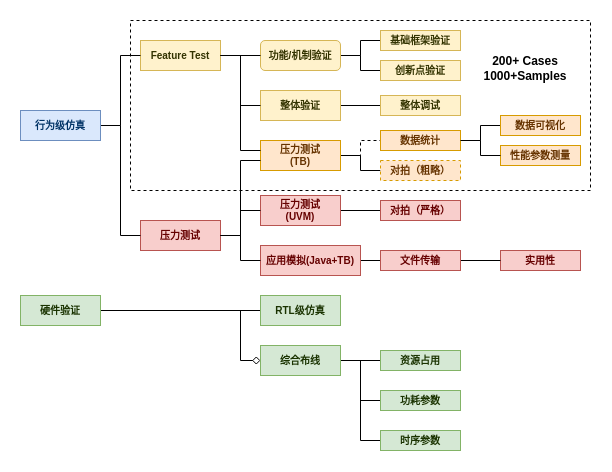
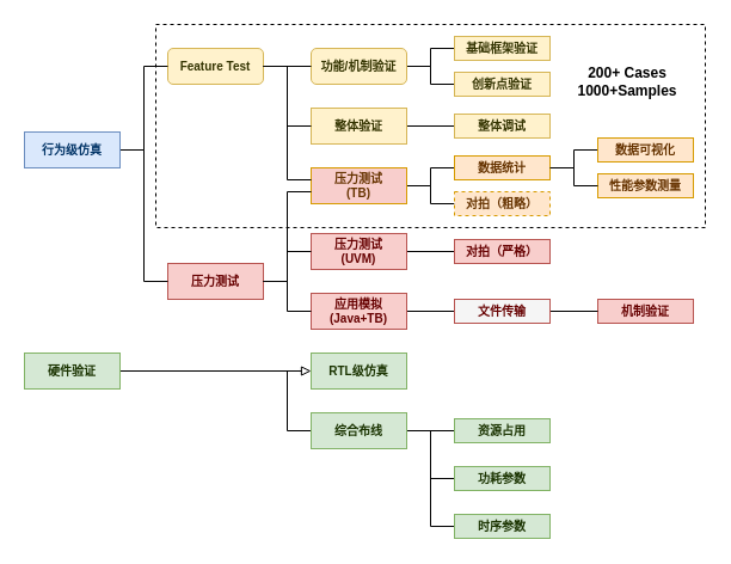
  <mxCell id="0" />
  <mxCell id="1" parent="0" />
  <mxCell id="2" value="" style="rounded=0;whiteSpace=wrap;html=1;dashed=1;" parent="1" vertex="1"><mxGeometry x="130" y="20" width="460" height="170" as="geometry" /></mxCell>
- <mxCell id="3" value="Feature Test" style="rounded=0;whiteSpace=wrap;html=1;fontSize=10;fontStyle=1;fillColor=#fff2cc;strokeColor=#d6b656;fontColor=#333300;" parent="1" vertex="1"><mxGeometry x="140" y="40" width="80" height="30" as="geometry" /></mxCell>
+ <mxCell id="3" value="Feature Test" style="whiteSpace=wrap;html=1;fontSize=10;fontStyle=1;fillColor=#fff2cc;strokeColor=#d6b656;fontColor=#333300;rounded=1;" parent="1" vertex="1"><mxGeometry x="140" y="40" width="80" height="30" as="geometry" /></mxCell>
  <mxCell id="4" style="edgeStyle=orthogonalEdgeStyle;rounded=0;orthogonalLoop=1;jettySize=auto;html=1;exitX=1;exitY=0.5;exitDx=0;exitDy=0;entryX=0;entryY=0.5;entryDx=0;entryDy=0;endArrow=none;endFill=0;fontColor=#333300;" parent="1" source="6" target="26" edge="1"><mxGeometry relative="1" as="geometry" /></mxCell>
  <mxCell id="5" style="edgeStyle=orthogonalEdgeStyle;rounded=0;orthogonalLoop=1;jettySize=auto;html=1;exitX=1;exitY=0.5;exitDx=0;exitDy=0;entryX=0;entryY=0.5;entryDx=0;entryDy=0;endArrow=none;endFill=0;fontColor=#333300;" parent="1" source="6" target="27" edge="1"><mxGeometry relative="1" as="geometry" /></mxCell>
  <mxCell id="6" value="功能/机制验证" style="whiteSpace=wrap;html=1;fontSize=10;fontStyle=1;fillColor=#fff2cc;strokeColor=#d6b656;fontColor=#333300;rounded=1;" parent="1" vertex="1"><mxGeometry x="260" y="40" width="80" height="30" as="geometry" /></mxCell>
  <mxCell id="7" style="edgeStyle=orthogonalEdgeStyle;rounded=0;orthogonalLoop=1;jettySize=auto;html=1;exitX=1;exitY=0.5;exitDx=0;exitDy=0;entryX=0;entryY=0.5;entryDx=0;entryDy=0;endArrow=none;endFill=0;fontColor=#333300;" parent="1" source="8" target="28" edge="1"><mxGeometry relative="1" as="geometry" /></mxCell>
  <mxCell id="8" value="整体验证" style="rounded=0;whiteSpace=wrap;html=1;fontSize=10;fontStyle=1;fillColor=#fff2cc;strokeColor=#d6b656;fontColor=#333300;" parent="1" vertex="1"><mxGeometry x="260" y="90" width="80" height="30" as="geometry" /></mxCell>
- <mxCell id="9" style="edgeStyle=orthogonalEdgeStyle;rounded=0;orthogonalLoop=1;jettySize=auto;html=1;exitX=1;exitY=0.5;exitDx=0;exitDy=0;entryX=0;entryY=0.5;entryDx=0;entryDy=0;endArrow=none;endFill=0;fontColor=#663300;dashed=1;" parent="1" source="11" target="24" edge="1"><mxGeometry relative="1" as="geometry" /></mxCell>
+ <mxCell id="9" style="edgeStyle=orthogonalEdgeStyle;rounded=0;orthogonalLoop=1;jettySize=auto;html=1;exitX=1;exitY=0.5;exitDx=0;exitDy=0;entryX=0;entryY=0.5;entryDx=0;entryDy=0;endArrow=none;endFill=0;fontColor=#663300;" parent="1" source="11" target="24" edge="1"><mxGeometry relative="1" as="geometry" /></mxCell>
  <mxCell id="10" style="edgeStyle=orthogonalEdgeStyle;rounded=0;orthogonalLoop=1;jettySize=auto;html=1;exitX=1;exitY=0.5;exitDx=0;exitDy=0;entryX=0;entryY=0.5;entryDx=0;entryDy=0;endArrow=none;endFill=0;fontColor=#663300;" parent="1" source="11" target="29" edge="1"><mxGeometry relative="1" as="geometry" /></mxCell>
- <mxCell id="11" value="压力测试&lt;br&gt;(TB)" style="rounded=0;whiteSpace=wrap;html=1;fontSize=10;fontStyle=1;fillColor=#ffe6cc;strokeColor=#d79b00;fontColor=#663300;" parent="1" vertex="1"><mxGeometry x="260" y="140" width="80" height="30" as="geometry" /></mxCell>
+ <mxCell id="11" value="压力测试&lt;br&gt;(TB)" style="rounded=0;whiteSpace=wrap;html=1;fontSize=10;fontStyle=1;fillColor=#f8cecc;strokeColor=#d79b00;fontColor=#663300;" parent="1" vertex="1"><mxGeometry x="260" y="140" width="80" height="30" as="geometry" /></mxCell>
  <mxCell id="12" value="压力测试" style="rounded=0;whiteSpace=wrap;html=1;fontSize=10;fontStyle=1;fillColor=#f8cecc;strokeColor=#b85450;fontColor=#660000;" parent="1" vertex="1"><mxGeometry x="140" y="220" width="80" height="30" as="geometry" /></mxCell>
  <mxCell id="13" style="edgeStyle=orthogonalEdgeStyle;rounded=0;orthogonalLoop=1;jettySize=auto;html=1;exitX=1;exitY=0.5;exitDx=0;exitDy=0;entryX=0;entryY=0.5;entryDx=0;entryDy=0;endArrow=none;endFill=0;fontColor=#660000;" parent="1" source="14" target="25" edge="1"><mxGeometry relative="1" as="geometry" /></mxCell>
  <mxCell id="14" value="压力测试&lt;br&gt;(UVM)" style="rounded=0;whiteSpace=wrap;html=1;fontSize=10;fontStyle=1;fillColor=#f8cecc;strokeColor=#b85450;fontColor=#660000;" parent="1" vertex="1"><mxGeometry x="260" y="195" width="80" height="30" as="geometry" /></mxCell>
  <mxCell id="15" style="edgeStyle=orthogonalEdgeStyle;rounded=0;orthogonalLoop=1;jettySize=auto;html=1;exitX=1;exitY=0.5;exitDx=0;exitDy=0;endArrow=none;endFill=0;entryX=0;entryY=0.5;entryDx=0;entryDy=0;fontColor=#660000;" parent="1" source="16" target="47" edge="1"><mxGeometry relative="1" as="geometry"><mxPoint x="370" y="240" as="targetPoint" /></mxGeometry></mxCell>
- <mxCell id="16" value="应用模拟(Java+TB)" style="rounded=0;whiteSpace=wrap;html=1;fontSize=10;fontStyle=1;fillColor=#f8cecc;strokeColor=#b85450;fontColor=#660000;" parent="1" vertex="1"><mxGeometry x="260" y="245" width="100" height="30" as="geometry" /></mxCell>
+ <mxCell id="16" value="应用模拟(Java+TB)" style="rounded=0;whiteSpace=wrap;html=1;fontSize=10;fontStyle=1;fillColor=#f8cecc;strokeColor=#b85450;fontColor=#660000;" parent="1" vertex="1"><mxGeometry x="260" y="245" width="80" height="30" as="geometry" /></mxCell>
  <mxCell id="17" value="" style="endArrow=none;html=1;rounded=0;entryX=0;entryY=0.5;entryDx=0;entryDy=0;exitX=1;exitY=0.5;exitDx=0;exitDy=0;fontColor=#333300;" parent="1" source="3" target="6" edge="1"><mxGeometry width="50" height="50" relative="1" as="geometry"><mxPoint x="240" y="150" as="sourcePoint" /><mxPoint x="290" y="100" as="targetPoint" /></mxGeometry></mxCell>
  <mxCell id="18" value="" style="endArrow=none;html=1;rounded=0;entryX=0;entryY=0.5;entryDx=0;entryDy=0;exitX=1;exitY=0.5;exitDx=0;exitDy=0;fontColor=#333300;" parent="1" source="3" target="8" edge="1"><mxGeometry width="50" height="50" relative="1" as="geometry"><mxPoint x="230" y="65" as="sourcePoint" /><mxPoint x="270" y="65" as="targetPoint" /><Array as="points"><mxPoint x="240" y="55" /><mxPoint x="240" y="105" /></Array></mxGeometry></mxCell>
  <mxCell id="19" value="" style="endArrow=none;html=1;rounded=0;exitX=1;exitY=0.5;exitDx=0;exitDy=0;" parent="1" source="3" edge="1"><mxGeometry width="50" height="50" relative="1" as="geometry"><mxPoint x="220" y="60" as="sourcePoint" /><mxPoint x="260" y="150" as="targetPoint" /><Array as="points"><mxPoint x="240" y="55" /><mxPoint x="240" y="150" /></Array></mxGeometry></mxCell>
  <mxCell id="20" value="" style="endArrow=none;html=1;rounded=0;exitX=1;exitY=0.5;exitDx=0;exitDy=0;" parent="1" source="12" edge="1"><mxGeometry width="50" height="50" relative="1" as="geometry"><mxPoint x="210" y="190" as="sourcePoint" /><mxPoint x="260" y="160" as="targetPoint" /><Array as="points"><mxPoint x="240" y="235" /><mxPoint x="240" y="160" /></Array></mxGeometry></mxCell>
  <mxCell id="21" value="" style="endArrow=none;html=1;rounded=0;exitX=1;exitY=0.5;exitDx=0;exitDy=0;entryX=0;entryY=0.5;entryDx=0;entryDy=0;fontColor=#660000;" parent="1" source="12" target="14" edge="1"><mxGeometry width="50" height="50" relative="1" as="geometry"><mxPoint x="230" y="205" as="sourcePoint" /><mxPoint x="270" y="170" as="targetPoint" /><Array as="points"><mxPoint x="240" y="235" /><mxPoint x="240" y="210" /></Array></mxGeometry></mxCell>
  <mxCell id="22" value="" style="endArrow=none;html=1;rounded=0;exitX=1;exitY=0.5;exitDx=0;exitDy=0;entryX=0;entryY=0.5;entryDx=0;entryDy=0;fontColor=#660000;" parent="1" source="12" target="16" edge="1"><mxGeometry width="50" height="50" relative="1" as="geometry"><mxPoint x="230" y="205" as="sourcePoint" /><mxPoint x="270" y="215" as="targetPoint" /><Array as="points"><mxPoint x="240" y="235" /><mxPoint x="240" y="260" /></Array></mxGeometry></mxCell>
  <mxCell id="23" style="edgeStyle=orthogonalEdgeStyle;rounded=0;orthogonalLoop=1;jettySize=auto;html=1;exitX=1;exitY=0.5;exitDx=0;exitDy=0;entryX=0;entryY=0.5;entryDx=0;entryDy=0;endArrow=none;endFill=0;fontColor=#663300;" parent="1" source="24" target="45" edge="1"><mxGeometry relative="1" as="geometry" /></mxCell>
  <mxCell id="24" value="数据统计" style="rounded=0;whiteSpace=wrap;html=1;fontSize=10;fontStyle=1;fillColor=#ffe6cc;strokeColor=#d79b00;fontColor=#663300;" parent="1" vertex="1"><mxGeometry x="380" y="130" width="80" height="20" as="geometry" /></mxCell>
  <mxCell id="25" value="对拍（严格）" style="rounded=0;whiteSpace=wrap;html=1;fontSize=10;fontStyle=1;fillColor=#f8cecc;strokeColor=#b85450;fontColor=#660000;" parent="1" vertex="1"><mxGeometry x="380" y="200" width="80" height="20" as="geometry" /></mxCell>
  <mxCell id="26" value="基础框架验证" style="rounded=0;whiteSpace=wrap;html=1;fontSize=10;fontStyle=1;fillColor=#fff2cc;strokeColor=#d6b656;fontColor=#333300;" parent="1" vertex="1"><mxGeometry x="380" y="30" width="80" height="20" as="geometry" /></mxCell>
  <mxCell id="27" value="创新点验证" style="rounded=0;whiteSpace=wrap;html=1;fontSize=10;fontStyle=1;fillColor=#fff2cc;strokeColor=#d6b656;fontColor=#333300;" parent="1" vertex="1"><mxGeometry x="380" y="60" width="80" height="20" as="geometry" /></mxCell>
  <mxCell id="28" value="整体调试" style="rounded=0;whiteSpace=wrap;html=1;fontSize=10;fontStyle=1;fillColor=#fff2cc;strokeColor=#d6b656;fontColor=#333300;" parent="1" vertex="1"><mxGeometry x="380" y="95" width="80" height="20" as="geometry" /></mxCell>
  <mxCell id="29" value="对拍（粗略）" style="rounded=0;whiteSpace=wrap;html=1;fontSize=10;fontStyle=1;fillColor=#ffe6cc;strokeColor=#d79b00;fontColor=#663300;dashed=1;" parent="1" vertex="1"><mxGeometry x="380" y="160" width="80" height="20" as="geometry" /></mxCell>
- <mxCell id="30" value="实用性" style="rounded=0;whiteSpace=wrap;html=1;fontSize=10;fontStyle=1;fillColor=#f8cecc;strokeColor=#b85450;fontColor=#660000;" parent="1" vertex="1"><mxGeometry x="500" y="250" width="80" height="20" as="geometry" /></mxCell>
- <mxCell id="31" style="edgeStyle=orthogonalEdgeStyle;rounded=0;orthogonalLoop=1;jettySize=auto;html=1;exitX=1;exitY=0.5;exitDx=0;exitDy=0;entryX=0;entryY=0.5;entryDx=0;entryDy=0;endArrow=none;endFill=0;fontColor=#1A3300;" parent="1" source="33" target="37" edge="1"><mxGeometry relative="1" as="geometry" /></mxCell>
- <mxCell id="32" style="edgeStyle=orthogonalEdgeStyle;rounded=0;orthogonalLoop=1;jettySize=auto;html=1;exitX=1;exitY=0.5;exitDx=0;exitDy=0;entryX=0;entryY=0.5;entryDx=0;entryDy=0;endArrow=diamond;endFill=0;fontColor=#1A3300;" parent="1" source="33" target="41" edge="1"><mxGeometry relative="1" as="geometry"><Array as="points"><mxPoint x="240" y="310" /><mxPoint x="240" y="360" /></Array></mxGeometry></mxCell>
+ <mxCell id="30" value="机制验证" style="rounded=0;whiteSpace=wrap;html=1;fontSize=10;fontStyle=1;fillColor=#f8cecc;strokeColor=#b85450;fontColor=#660000;" parent="1" vertex="1"><mxGeometry x="500" y="250" width="80" height="20" as="geometry" /></mxCell>
+ <mxCell id="31" style="edgeStyle=orthogonalEdgeStyle;rounded=0;orthogonalLoop=1;jettySize=auto;html=1;exitX=1;exitY=0.5;exitDx=0;exitDy=0;entryX=0;entryY=0.5;entryDx=0;entryDy=0;endArrow=block;endFill=0;fontColor=#1A3300;" parent="1" source="33" target="37" edge="1"><mxGeometry relative="1" as="geometry" /></mxCell>
+ <mxCell id="32" style="edgeStyle=orthogonalEdgeStyle;rounded=0;orthogonalLoop=1;jettySize=auto;html=1;exitX=1;exitY=0.5;exitDx=0;exitDy=0;entryX=0;entryY=0.5;entryDx=0;entryDy=0;endArrow=none;endFill=0;fontColor=#1A3300;" parent="1" source="33" target="41" edge="1"><mxGeometry relative="1" as="geometry"><Array as="points"><mxPoint x="240" y="310" /><mxPoint x="240" y="360" /></Array></mxGeometry></mxCell>
  <mxCell id="33" value="硬件验证" style="rounded=0;whiteSpace=wrap;html=1;fontSize=10;fontStyle=1;fillColor=#d5e8d4;strokeColor=#82b366;fontColor=#1A3300;" parent="1" vertex="1"><mxGeometry x="20" y="295" width="80" height="30" as="geometry" /></mxCell>
  <mxCell id="34" style="edgeStyle=orthogonalEdgeStyle;rounded=0;orthogonalLoop=1;jettySize=auto;html=1;exitX=1;exitY=0.5;exitDx=0;exitDy=0;entryX=0;entryY=0.5;entryDx=0;entryDy=0;endArrow=none;endFill=0;" parent="1" source="36" target="3" edge="1"><mxGeometry relative="1" as="geometry" /></mxCell>
  <mxCell id="35" style="edgeStyle=orthogonalEdgeStyle;rounded=0;orthogonalLoop=1;jettySize=auto;html=1;exitX=1;exitY=0.5;exitDx=0;exitDy=0;entryX=0;entryY=0.5;entryDx=0;entryDy=0;endArrow=none;endFill=0;" parent="1" source="36" target="12" edge="1"><mxGeometry relative="1" as="geometry" /></mxCell>
  <mxCell id="36" value="行为级仿真" style="rounded=0;whiteSpace=wrap;html=1;fontSize=10;fontStyle=1;fillColor=#dae8fc;strokeColor=#6c8ebf;fontColor=#003366;" parent="1" vertex="1"><mxGeometry x="20" y="110" width="80" height="30" as="geometry" /></mxCell>
  <mxCell id="37" value="RTL级仿真" style="rounded=0;whiteSpace=wrap;html=1;fontSize=10;fontStyle=1;fillColor=#d5e8d4;strokeColor=#82b366;fontColor=#1A3300;" parent="1" vertex="1"><mxGeometry x="260" y="295" width="80" height="30" as="geometry" /></mxCell>
  <mxCell id="38" style="edgeStyle=orthogonalEdgeStyle;rounded=0;orthogonalLoop=1;jettySize=auto;html=1;exitX=1;exitY=0.5;exitDx=0;exitDy=0;entryX=0;entryY=0.5;entryDx=0;entryDy=0;endArrow=none;endFill=0;fontColor=#1A3300;" parent="1" source="41" target="42" edge="1"><mxGeometry relative="1" as="geometry" /></mxCell>
  <mxCell id="39" style="edgeStyle=orthogonalEdgeStyle;rounded=0;orthogonalLoop=1;jettySize=auto;html=1;exitX=1;exitY=0.5;exitDx=0;exitDy=0;entryX=0;entryY=0.5;entryDx=0;entryDy=0;endArrow=none;endFill=0;fontColor=#1A3300;" parent="1" source="41" target="43" edge="1"><mxGeometry relative="1" as="geometry" /></mxCell>
  <mxCell id="40" style="edgeStyle=orthogonalEdgeStyle;rounded=0;orthogonalLoop=1;jettySize=auto;html=1;exitX=1;exitY=0.5;exitDx=0;exitDy=0;entryX=0;entryY=0.5;entryDx=0;entryDy=0;endArrow=none;endFill=0;fontColor=#1A3300;" parent="1" source="41" target="44" edge="1"><mxGeometry relative="1" as="geometry" /></mxCell>
  <mxCell id="41" value="综合布线" style="rounded=0;whiteSpace=wrap;html=1;fontSize=10;fontStyle=1;fillColor=#d5e8d4;strokeColor=#82b366;fontColor=#1A3300;" parent="1" vertex="1"><mxGeometry x="260" y="345" width="80" height="30" as="geometry" /></mxCell>
  <mxCell id="42" value="资源占用" style="rounded=0;whiteSpace=wrap;html=1;fontSize=10;fontStyle=1;fillColor=#d5e8d4;strokeColor=#82b366;fontColor=#1A3300;" parent="1" vertex="1"><mxGeometry x="380" y="350" width="80" height="20" as="geometry" /></mxCell>
  <mxCell id="43" value="功耗参数" style="rounded=0;whiteSpace=wrap;html=1;fontSize=10;fontStyle=1;fillColor=#d5e8d4;strokeColor=#82b366;fontColor=#1A3300;" parent="1" vertex="1"><mxGeometry x="380" y="390" width="80" height="20" as="geometry" /></mxCell>
  <mxCell id="44" value="时序参数" style="rounded=0;whiteSpace=wrap;html=1;fontSize=10;fontStyle=1;fillColor=#d5e8d4;strokeColor=#82b366;fontColor=#1A3300;" parent="1" vertex="1"><mxGeometry x="380" y="430" width="80" height="20" as="geometry" /></mxCell>
  <mxCell id="45" value="数据可视化" style="rounded=0;whiteSpace=wrap;html=1;fontSize=10;fontStyle=1;fillColor=#ffe6cc;strokeColor=#d79b00;fontColor=#663300;" parent="1" vertex="1"><mxGeometry x="500" y="115" width="80" height="20" as="geometry" /></mxCell>
  <mxCell id="46" style="edgeStyle=orthogonalEdgeStyle;rounded=0;orthogonalLoop=1;jettySize=auto;html=1;exitX=1;exitY=0.5;exitDx=0;exitDy=0;entryX=0;entryY=0.5;entryDx=0;entryDy=0;endArrow=none;endFill=0;fontColor=#660000;" parent="1" source="47" target="30" edge="1"><mxGeometry relative="1" as="geometry" /></mxCell>
- <mxCell id="47" value="文件传输" style="rounded=0;whiteSpace=wrap;html=1;fontSize=10;fontStyle=1;fillColor=#f8cecc;strokeColor=#b85450;fontColor=#660000;" parent="1" vertex="1"><mxGeometry x="380" y="250" width="80" height="20" as="geometry" /></mxCell>
+ <mxCell id="47" value="文件传输" style="rounded=0;whiteSpace=wrap;html=1;fontSize=10;fontStyle=1;fillColor=#f5f5f5;strokeColor=#b85450;fontColor=#660000;" parent="1" vertex="1"><mxGeometry x="380" y="250" width="80" height="20" as="geometry" /></mxCell>
  <mxCell id="48" value="性能参数测量" style="rounded=0;whiteSpace=wrap;html=1;fontSize=10;fontStyle=1;fillColor=#ffe6cc;strokeColor=#d79b00;fontColor=#663300;" parent="1" vertex="1"><mxGeometry x="500" y="145" width="80" height="20" as="geometry" /></mxCell>
  <mxCell id="49" style="edgeStyle=orthogonalEdgeStyle;rounded=0;orthogonalLoop=1;jettySize=auto;html=1;exitX=1;exitY=0.5;exitDx=0;exitDy=0;entryX=0;entryY=0.5;entryDx=0;entryDy=0;endArrow=none;endFill=0;fontColor=#663300;" parent="1" source="24" target="48" edge="1"><mxGeometry relative="1" as="geometry"><mxPoint x="470" y="150" as="sourcePoint" /><mxPoint x="510" y="135" as="targetPoint" /></mxGeometry></mxCell>
  <mxCell id="50" value="200+ Cases&lt;br&gt;1000+Samples" style="text;html=1;align=center;verticalAlign=middle;whiteSpace=wrap;rounded=0;fontStyle=1" parent="1" vertex="1"><mxGeometry x="460" y="20" width="130" height="95" as="geometry" /></mxCell>
